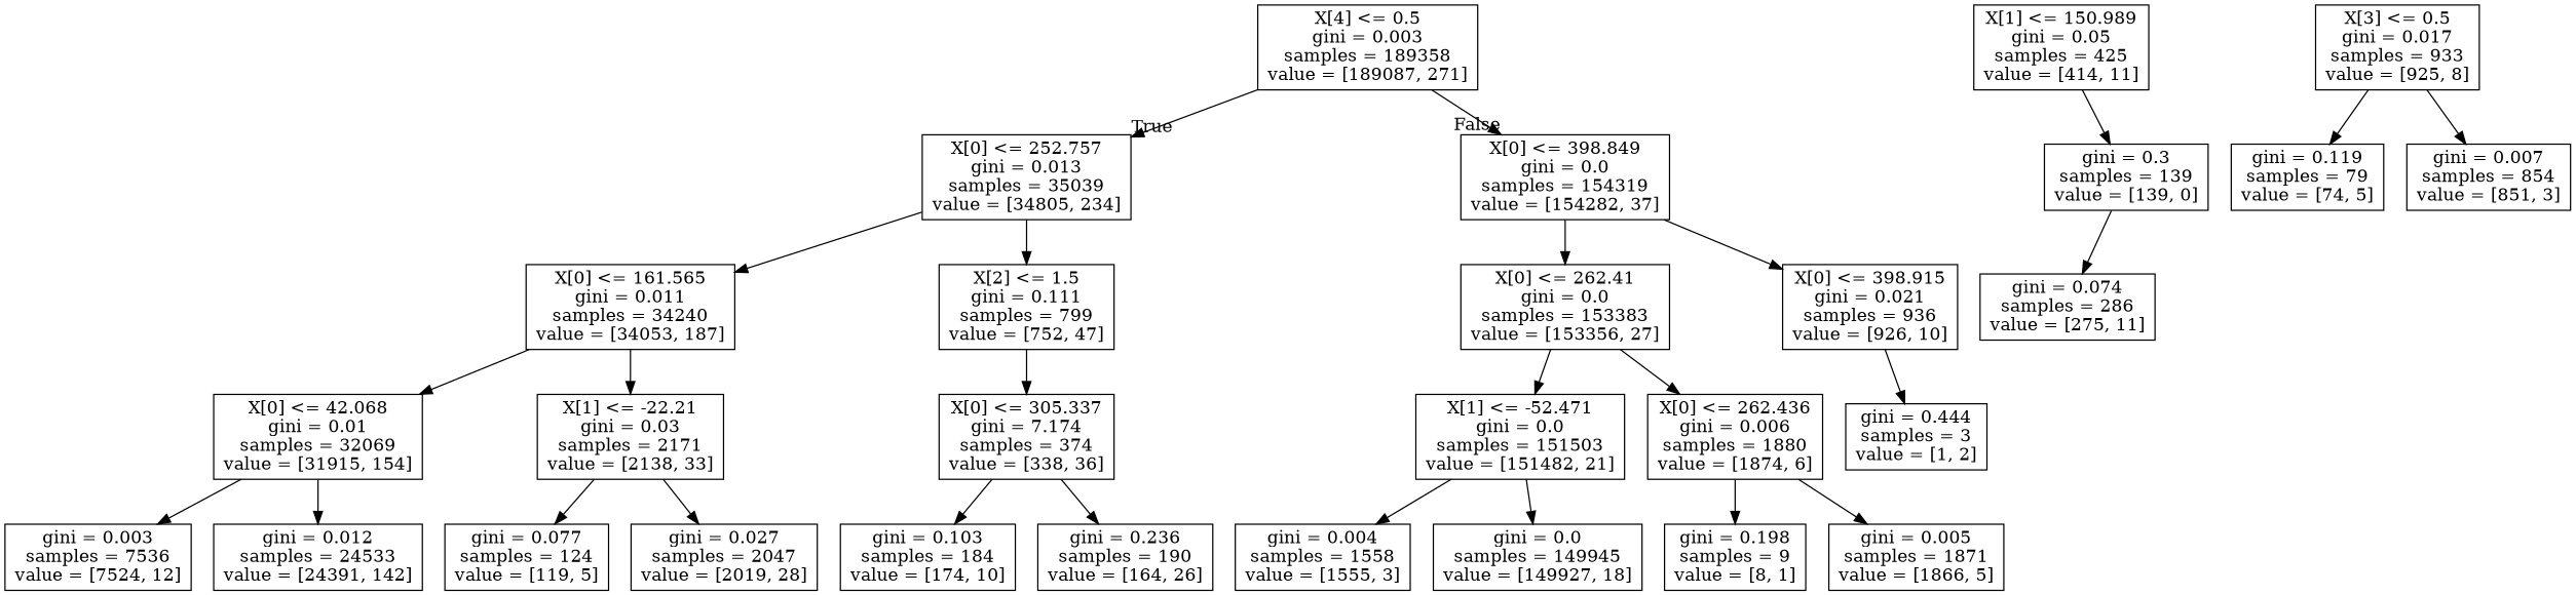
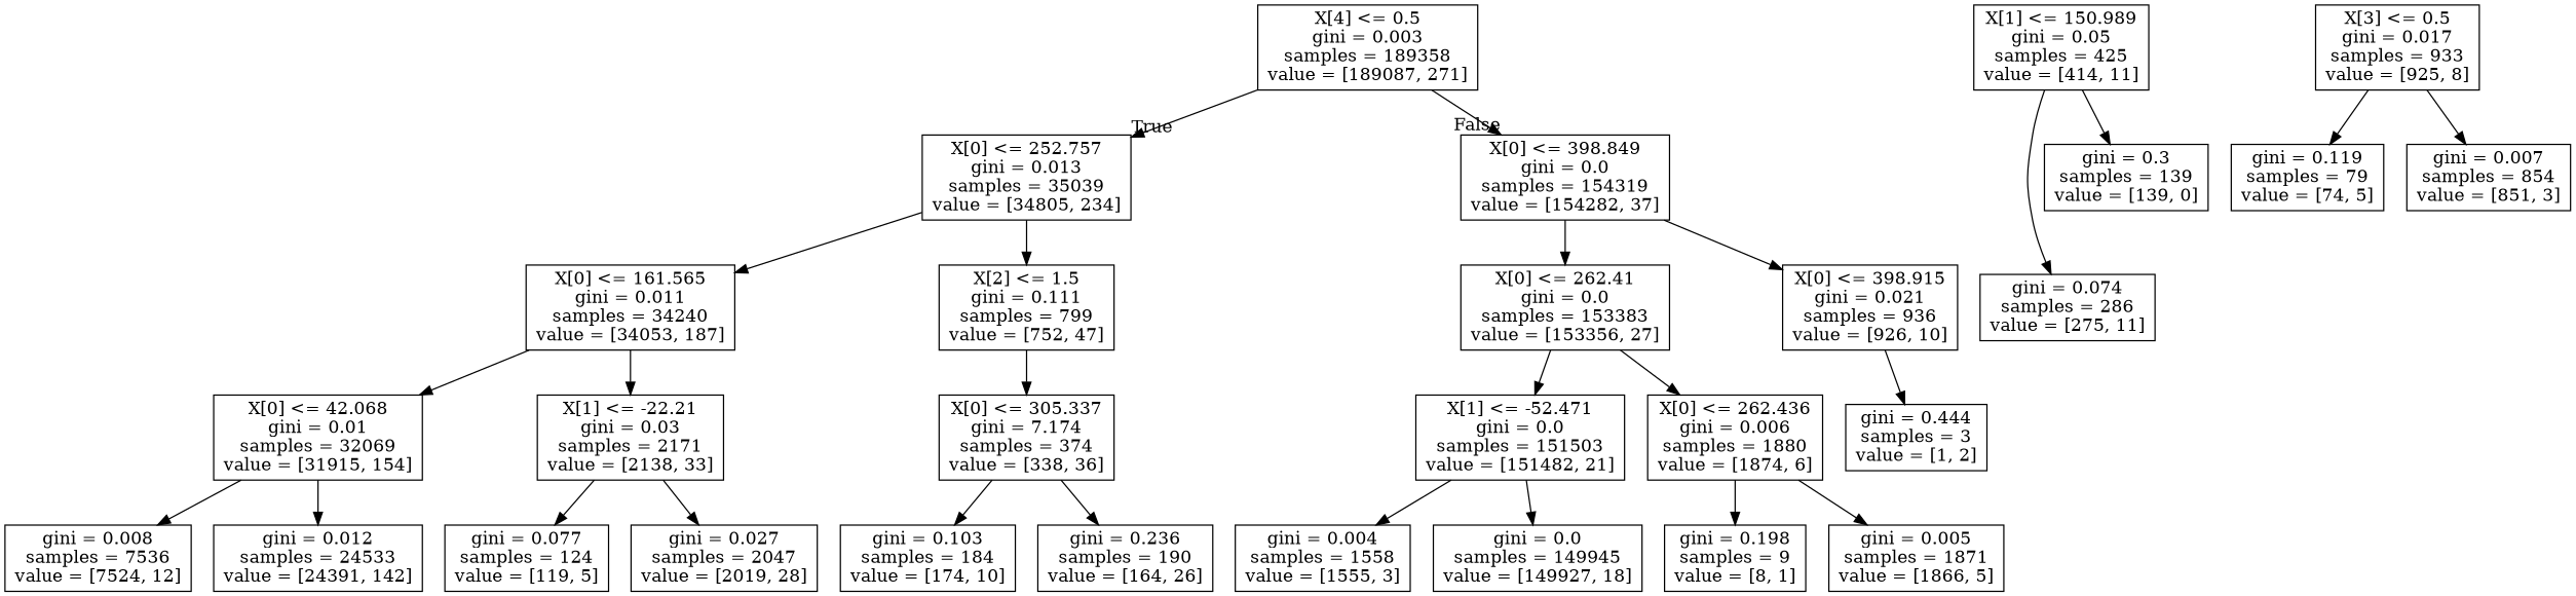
  digraph {
    node [shape=box]
    n1 [label="X[4] <= 0.5\ngini = 0.003\nsamples = 189358\nvalue = [189087, 271]"]
    n2 [label="X[0] <= 252.757\ngini = 0.013\nsamples = 35039\nvalue = [34805, 234]"]
    n3 [label="X[0] <= 398.849\ngini = 0.0\nsamples = 154319\nvalue = [154282, 37]"]
    n4 [label="X[0] <= 161.565\ngini = 0.011\nsamples = 34240\nvalue = [34053, 187]"]
    n5 [label="X[2] <= 1.5\ngini = 0.111\nsamples = 799\nvalue = [752, 47]"]
    n6 [label="X[0] <= 262.41\ngini = 0.0\nsamples = 153383\nvalue = [153356, 27]"]
    n7 [label="X[0] <= 398.915\ngini = 0.021\nsamples = 936\nvalue = [926, 10]"]
    n8 [label="X[0] <= 42.068\ngini = 0.01\nsamples = 32069\nvalue = [31915, 154]"]
    n9 [label="X[1] <= -22.21\ngini = 0.03\nsamples = 2171\nvalue = [2138, 33]"]
    n10 [label="X[0] <= 305.337\ngini = 7.174\nsamples = 374\nvalue = [338, 36]"]
-   n11 [label="gini = 0.003\nsamples = 7536\nvalue = [7524, 12]"]
+   n11 [label="gini = 0.008\nsamples = 7536\nvalue = [7524, 12]"]
    n12 [label="gini = 0.012\nsamples = 24533\nvalue = [24391, 142]"]
    n13 [label="gini = 0.077\nsamples = 124\nvalue = [119, 5]"]
    n14 [label="gini = 0.027\nsamples = 2047\nvalue = [2019, 28]"]
    n15 [label="gini = 0.103\nsamples = 184\nvalue = [174, 10]"]
    n16 [label="gini = 0.236\nsamples = 190\nvalue = [164, 26]"]
    n17 [label="X[1] <= 150.989\ngini = 0.05\nsamples = 425\nvalue = [414, 11]"]
    n18 [label="gini = 0.074\nsamples = 286\nvalue = [275, 11]"]
    n19 [label="gini = 0.3\nsamples = 139\nvalue = [139, 0]"]
    n20 [label="X[1] <= -52.471\ngini = 0.0\nsamples = 151503\nvalue = [151482, 21]"]
    n21 [label="X[0] <= 262.436\ngini = 0.006\nsamples = 1880\nvalue = [1874, 6]"]
    n22 [label="gini = 0.444\nsamples = 3\nvalue = [1, 2]"]
    n23 [label="gini = 0.004\nsamples = 1558\nvalue = [1555, 3]"]
    n24 [label="gini = 0.0\nsamples = 149945\nvalue = [149927, 18]"]
    n25 [label="gini = 0.198\nsamples = 9\nvalue = [8, 1]"]
    n26 [label="gini = 0.005\nsamples = 1871\nvalue = [1866, 5]"]
    n27 [label="X[3] <= 0.5\ngini = 0.017\nsamples = 933\nvalue = [925, 8]"]
    n28 [label="gini = 0.119\nsamples = 79\nvalue = [74, 5]"]
    n29 [label="gini = 0.007\nsamples = 854\nvalue = [851, 3]"]
    n1 -> n2 [headlabel=True labelangle=45 labeldistance=2.5]
    n1 -> n3 [headlabel=False labelangle=-45 labeldistance=2.5]
    n2 -> n4
    n2 -> n5
    n3 -> n6
    n3 -> n7
    n4 -> n8
    n4 -> n9
    n5 -> n10
    n6 -> n20
    n6 -> n21
    n7 -> n22
    n8 -> n11
    n8 -> n12
    n9 -> n13
    n9 -> n14
    n10 -> n15
    n10 -> n16
-   n19 -> n18
+   n17 -> n18
    n17 -> n19
    n20 -> n23
    n20 -> n24
    n21 -> n25
    n21 -> n26
    n27 -> n28
    n27 -> n29
  }
